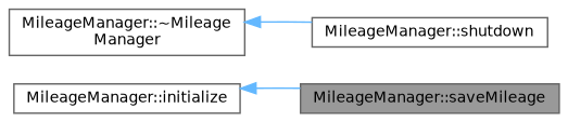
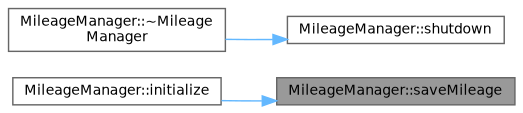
  digraph {
    rankdir=RL
    node [color=grey40 fillcolor=white fontname=Helvetica fontsize=10 shape=box style=filled]
    edge [color=steelblue1 dir=back fontname=Helvetica fontsize=10 labelfontname=Helvetica labelfontsize=10 style=solid]
    n1 [color=gray40 fillcolor=grey60 fontcolor=black height=0.2 label="MileageManager::saveMileage" width=0.4]
    n2 [height=0.2 label="MileageManager::initialize" width=0.4]
    n3 [height=0.2 label="MileageManager::shutdown" width=0.4]
    n4 [height=0.2 label="MileageManager::~Mileage\lManager" width=0.4]
-   n2 -> n1
-   n4 -> n3
+   n1 -> n2
+   n3 -> n4
  }
